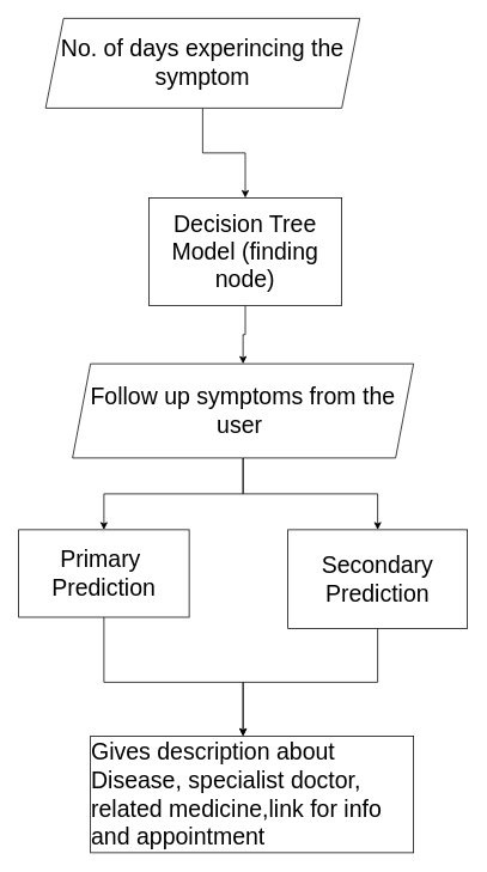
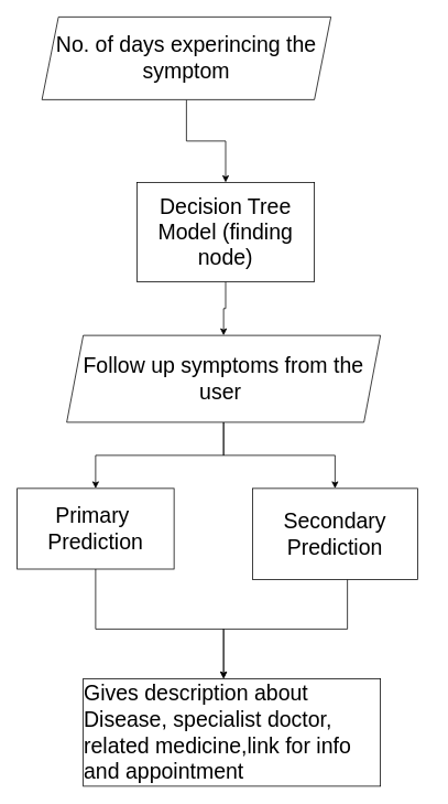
  <mxCell id="0" />
  <mxCell id="1" parent="0" />
  <mxCell id="2" value="" style="edgeStyle=orthogonalEdgeStyle;rounded=0;orthogonalLoop=1;jettySize=auto;html=1;" edge="1" parent="1" source="3" target="5"><mxGeometry relative="1" as="geometry" /></mxCell>
  <mxCell id="3" value="No. of days experincing the symptom" style="shape=parallelogram;perimeter=parallelogramPerimeter;whiteSpace=wrap;html=1;fixedSize=1;fontSize=26;" vertex="1" parent="1"><mxGeometry x="50" y="20" width="350" height="100" as="geometry" /></mxCell>
  <mxCell id="4" style="edgeStyle=orthogonalEdgeStyle;rounded=0;orthogonalLoop=1;jettySize=auto;html=1;exitX=0.5;exitY=1;exitDx=0;exitDy=0;entryX=0.5;entryY=0;entryDx=0;entryDy=0;" edge="1" parent="1" source="5" target="8"><mxGeometry relative="1" as="geometry" /></mxCell>
  <mxCell id="5" value="Decision Tree Model (finding node)" style="whiteSpace=wrap;html=1;fontSize=26;" vertex="1" parent="1"><mxGeometry x="165" y="220" width="215" height="120" as="geometry" /></mxCell>
  <mxCell id="6" value="" style="edgeStyle=orthogonalEdgeStyle;rounded=0;orthogonalLoop=1;jettySize=auto;html=1;" edge="1" parent="1" source="8" target="10"><mxGeometry relative="1" as="geometry" /></mxCell>
  <mxCell id="7" value="" style="edgeStyle=orthogonalEdgeStyle;rounded=0;orthogonalLoop=1;jettySize=auto;html=1;" edge="1" parent="1" source="8" target="13"><mxGeometry relative="1" as="geometry" /></mxCell>
  <mxCell id="8" value="Follow up symptoms from the user&amp;nbsp;" style="shape=parallelogram;perimeter=parallelogramPerimeter;whiteSpace=wrap;html=1;fixedSize=1;fontSize=26;" vertex="1" parent="1"><mxGeometry x="80" y="405" width="380" height="105" as="geometry" /></mxCell>
  <mxCell id="9" value="" style="edgeStyle=orthogonalEdgeStyle;rounded=0;orthogonalLoop=1;jettySize=auto;html=1;" edge="1" parent="1" source="10" target="11"><mxGeometry relative="1" as="geometry"><Array as="points"><mxPoint x="115" y="760" /><mxPoint x="270" y="760" /></Array></mxGeometry></mxCell>
  <mxCell id="10" value="Primary&amp;nbsp; Prediction" style="whiteSpace=wrap;html=1;fontSize=26;" vertex="1" parent="1"><mxGeometry x="20" y="590" width="190" height="97.5" as="geometry" /></mxCell>
  <mxCell id="11" value="&lt;div style=&quot;text-align: start;&quot;&gt;&lt;span style=&quot;background-color: initial;&quot;&gt;Gives description about Disease, specialist d&lt;/span&gt;&lt;span style=&quot;background-color: initial;&quot;&gt;octor, related medicine,link for info and appointment&lt;/span&gt;&lt;/div&gt;" style="whiteSpace=wrap;html=1;fontSize=26;" vertex="1" parent="1"><mxGeometry x="100" y="820" width="360" height="130" as="geometry" /></mxCell>
  <mxCell id="12" style="edgeStyle=orthogonalEdgeStyle;rounded=0;orthogonalLoop=1;jettySize=auto;html=1;" edge="1" parent="1" source="13" target="11"><mxGeometry relative="1" as="geometry"><Array as="points"><mxPoint x="420" y="760" /><mxPoint x="270" y="760" /></Array></mxGeometry></mxCell>
- <mxCell id="13" value="Secondary Prediction" style="whiteSpace=wrap;html=1;fontSize=26;" vertex="1" parent="1"><mxGeometry x="320" y="590" width="200" height="110" as="geometry" /></mxCell>
+ <mxCell id="13" value="Secondary Prediction" style="whiteSpace=wrap;html=1;fontSize=26;" vertex="1" parent="1"><mxGeometry x="305" y="590" width="200" height="110" as="geometry" /></mxCell>
